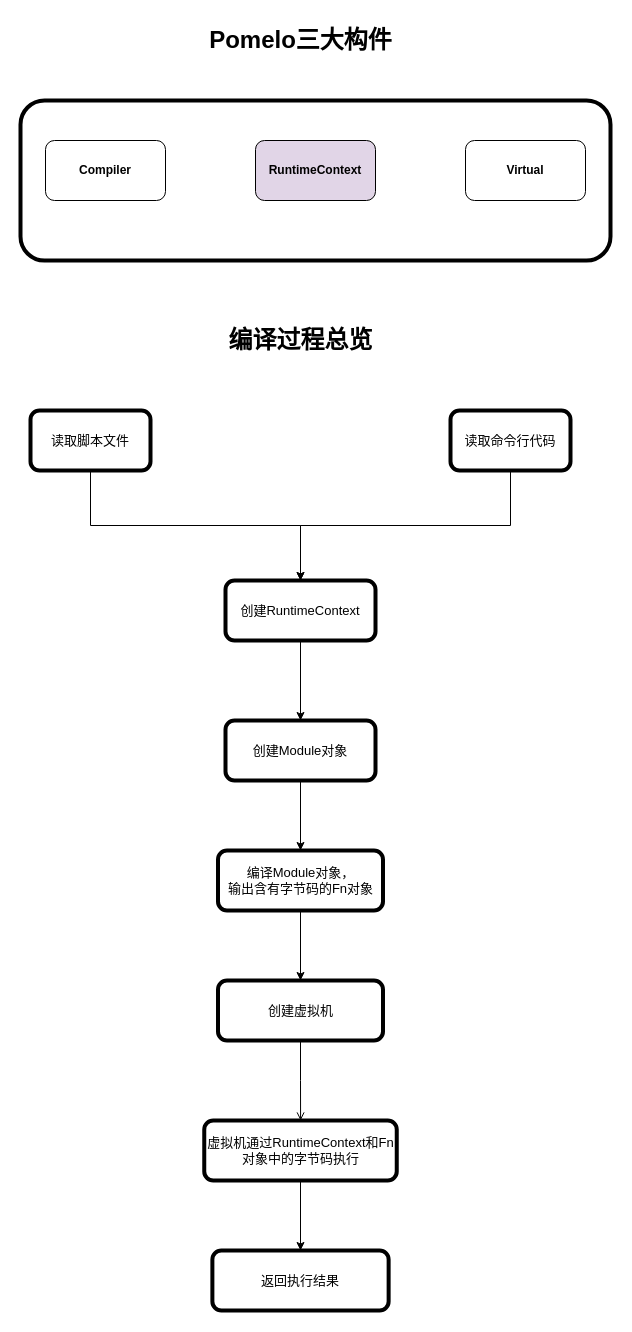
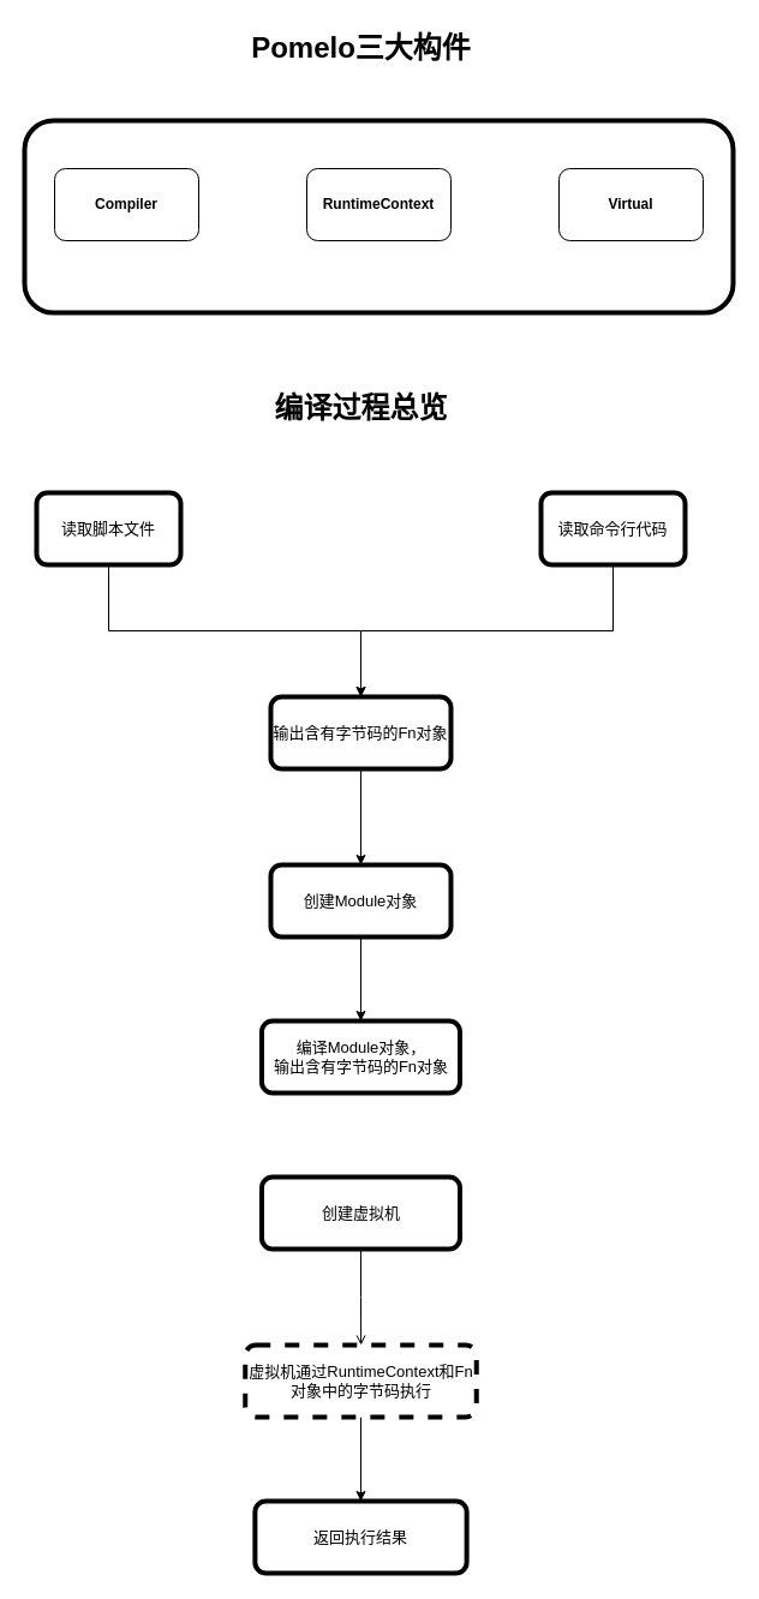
  <mxCell id="0" />
  <mxCell id="1" parent="0" />
  <mxCell id="2" value="Pomelo三大构件" style="text;strokeColor=none;fillColor=none;html=1;fontSize=24;fontStyle=1;verticalAlign=middle;align=center;" vertex="1" parent="1"><mxGeometry x="250" y="20" width="100" height="40" as="geometry" /></mxCell>
  <mxCell id="3" value="" style="group" vertex="1" connectable="0" parent="1"><mxGeometry x="20" y="100" width="590" height="160" as="geometry" /></mxCell>
  <mxCell id="4" value="" style="rounded=1;whiteSpace=wrap;html=1;strokeWidth=4;fontSize=21;" vertex="1" parent="3"><mxGeometry width="590" height="160" as="geometry" /></mxCell>
  <mxCell id="5" value="Compiler" style="rounded=1;whiteSpace=wrap;html=1;fontStyle=1" vertex="1" parent="3"><mxGeometry x="25" y="40" width="120" height="60" as="geometry" /></mxCell>
- <mxCell id="6" value="RuntimeContext" style="rounded=1;whiteSpace=wrap;html=1;fontStyle=1;fillColor=#e1d5e7;" vertex="1" parent="3"><mxGeometry x="235" y="40" width="120" height="60" as="geometry" /></mxCell>
+ <mxCell id="6" value="RuntimeContext" style="rounded=1;whiteSpace=wrap;html=1;fontStyle=1" vertex="1" parent="3"><mxGeometry x="235" y="40" width="120" height="60" as="geometry" /></mxCell>
  <mxCell id="7" value="Virtual" style="rounded=1;whiteSpace=wrap;html=1;fontStyle=1" vertex="1" parent="3"><mxGeometry x="445" y="40" width="120" height="60" as="geometry" /></mxCell>
  <mxCell id="8" style="edgeStyle=orthogonalEdgeStyle;rounded=0;orthogonalLoop=1;jettySize=auto;html=1;exitX=0.5;exitY=1;exitDx=0;exitDy=0;entryX=0.5;entryY=0;entryDx=0;entryDy=0;fontSize=13;" edge="1" parent="1" source="9" target="14"><mxGeometry relative="1" as="geometry" /></mxCell>
  <mxCell id="9" value="读取脚本文件" style="rounded=1;whiteSpace=wrap;html=1;strokeWidth=4;fontSize=13;" vertex="1" parent="1"><mxGeometry x="30" y="410" width="120" height="60" as="geometry" /></mxCell>
  <mxCell id="10" value="编译过程总览" style="text;strokeColor=none;fillColor=none;html=1;fontSize=24;fontStyle=1;verticalAlign=middle;align=center;" vertex="1" parent="1"><mxGeometry x="250" y="320" width="100" height="40" as="geometry" /></mxCell>
  <mxCell id="11" style="edgeStyle=orthogonalEdgeStyle;rounded=0;orthogonalLoop=1;jettySize=auto;html=1;exitX=0.5;exitY=1;exitDx=0;exitDy=0;entryX=0.5;entryY=0;entryDx=0;entryDy=0;fontSize=13;" edge="1" parent="1" source="12" target="14"><mxGeometry relative="1" as="geometry" /></mxCell>
  <mxCell id="12" value="读取命令行代码" style="rounded=1;whiteSpace=wrap;html=1;strokeWidth=4;fontSize=13;" vertex="1" parent="1"><mxGeometry x="450" y="410" width="120" height="60" as="geometry" /></mxCell>
  <mxCell id="13" style="edgeStyle=orthogonalEdgeStyle;rounded=0;orthogonalLoop=1;jettySize=auto;html=1;exitX=0.5;exitY=1;exitDx=0;exitDy=0;entryX=0.5;entryY=0;entryDx=0;entryDy=0;fontSize=13;" edge="1" parent="1" source="14" target="16"><mxGeometry relative="1" as="geometry" /></mxCell>
- <mxCell id="14" value="创建RuntimeContext" style="rounded=1;whiteSpace=wrap;html=1;strokeWidth=4;fontSize=13;" vertex="1" parent="1"><mxGeometry x="225" y="580" width="150" height="60" as="geometry" /></mxCell>
+ <mxCell id="14" value="输出含有字节码的Fn对象" style="rounded=1;whiteSpace=wrap;html=1;strokeWidth=4;fontSize=13;" vertex="1" parent="1"><mxGeometry x="225" y="580" width="150" height="60" as="geometry" /></mxCell>
  <mxCell id="15" style="edgeStyle=orthogonalEdgeStyle;rounded=0;orthogonalLoop=1;jettySize=auto;html=1;exitX=0.5;exitY=1;exitDx=0;exitDy=0;entryX=0.5;entryY=0;entryDx=0;entryDy=0;fontSize=13;" edge="1" parent="1" source="16" target="18"><mxGeometry relative="1" as="geometry" /></mxCell>
  <mxCell id="16" value="创建Module对象" style="rounded=1;whiteSpace=wrap;html=1;strokeWidth=4;fontSize=13;" vertex="1" parent="1"><mxGeometry x="225" y="720" width="150" height="60" as="geometry" /></mxCell>
- <mxCell id="17" style="edgeStyle=orthogonalEdgeStyle;rounded=0;orthogonalLoop=1;jettySize=auto;html=1;exitX=0.5;exitY=1;exitDx=0;exitDy=0;entryX=0.5;entryY=0;entryDx=0;entryDy=0;fontSize=13;" edge="1" parent="1" source="18" target="20"><mxGeometry relative="1" as="geometry" /></mxCell>
  <mxCell id="18" value="编译Module对象，&lt;br&gt;输出含有字节码的Fn对象" style="rounded=1;whiteSpace=wrap;html=1;strokeWidth=4;fontSize=13;" vertex="1" parent="1"><mxGeometry x="217.5" y="850" width="165" height="60" as="geometry" /></mxCell>
  <mxCell id="19" style="edgeStyle=orthogonalEdgeStyle;rounded=0;orthogonalLoop=1;jettySize=auto;html=1;exitX=0.5;exitY=1;exitDx=0;exitDy=0;fontSize=13;endArrow=open;" edge="1" parent="1" source="20" target="22"><mxGeometry relative="1" as="geometry" /></mxCell>
  <mxCell id="20" value="创建虚拟机" style="rounded=1;whiteSpace=wrap;html=1;strokeWidth=4;fontSize=13;" vertex="1" parent="1"><mxGeometry x="217.5" y="980" width="165" height="60" as="geometry" /></mxCell>
  <mxCell id="21" style="edgeStyle=orthogonalEdgeStyle;rounded=0;orthogonalLoop=1;jettySize=auto;html=1;exitX=0.5;exitY=1;exitDx=0;exitDy=0;entryX=0.5;entryY=0;entryDx=0;entryDy=0;fontSize=13;" edge="1" parent="1" source="22" target="23"><mxGeometry relative="1" as="geometry" /></mxCell>
- <mxCell id="22" value="虚拟机通过RuntimeContext和Fn对象中的字节码执行" style="rounded=1;whiteSpace=wrap;html=1;strokeWidth=4;fontSize=13;" vertex="1" parent="1"><mxGeometry x="203.75" y="1120" width="192.5" height="60" as="geometry" /></mxCell>
+ <mxCell id="22" value="虚拟机通过RuntimeContext和Fn对象中的字节码执行" style="rounded=1;whiteSpace=wrap;html=1;strokeWidth=4;fontSize=13;dashed=1;" vertex="1" parent="1"><mxGeometry x="203.75" y="1120" width="192.5" height="60" as="geometry" /></mxCell>
  <mxCell id="23" value="返回执行结果" style="rounded=1;whiteSpace=wrap;html=1;strokeWidth=4;fontSize=13;" vertex="1" parent="1"><mxGeometry x="211.88" y="1250" width="176.25" height="60" as="geometry" /></mxCell>
